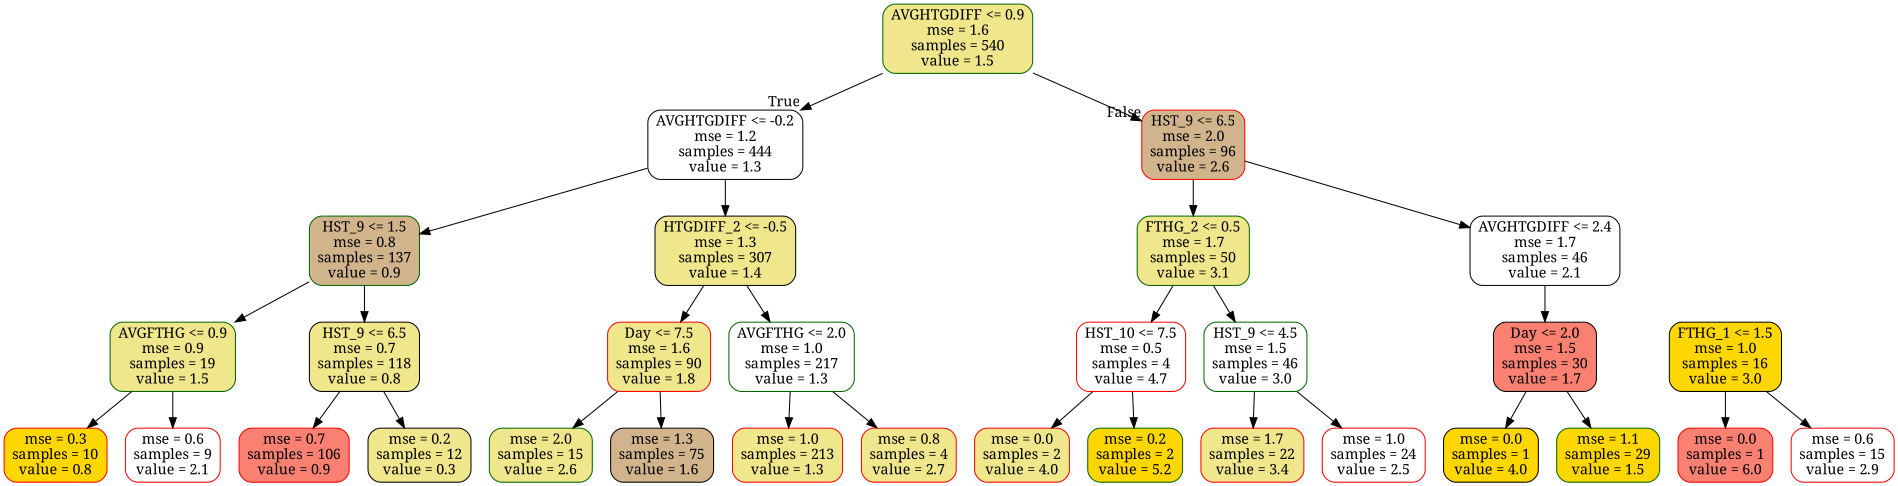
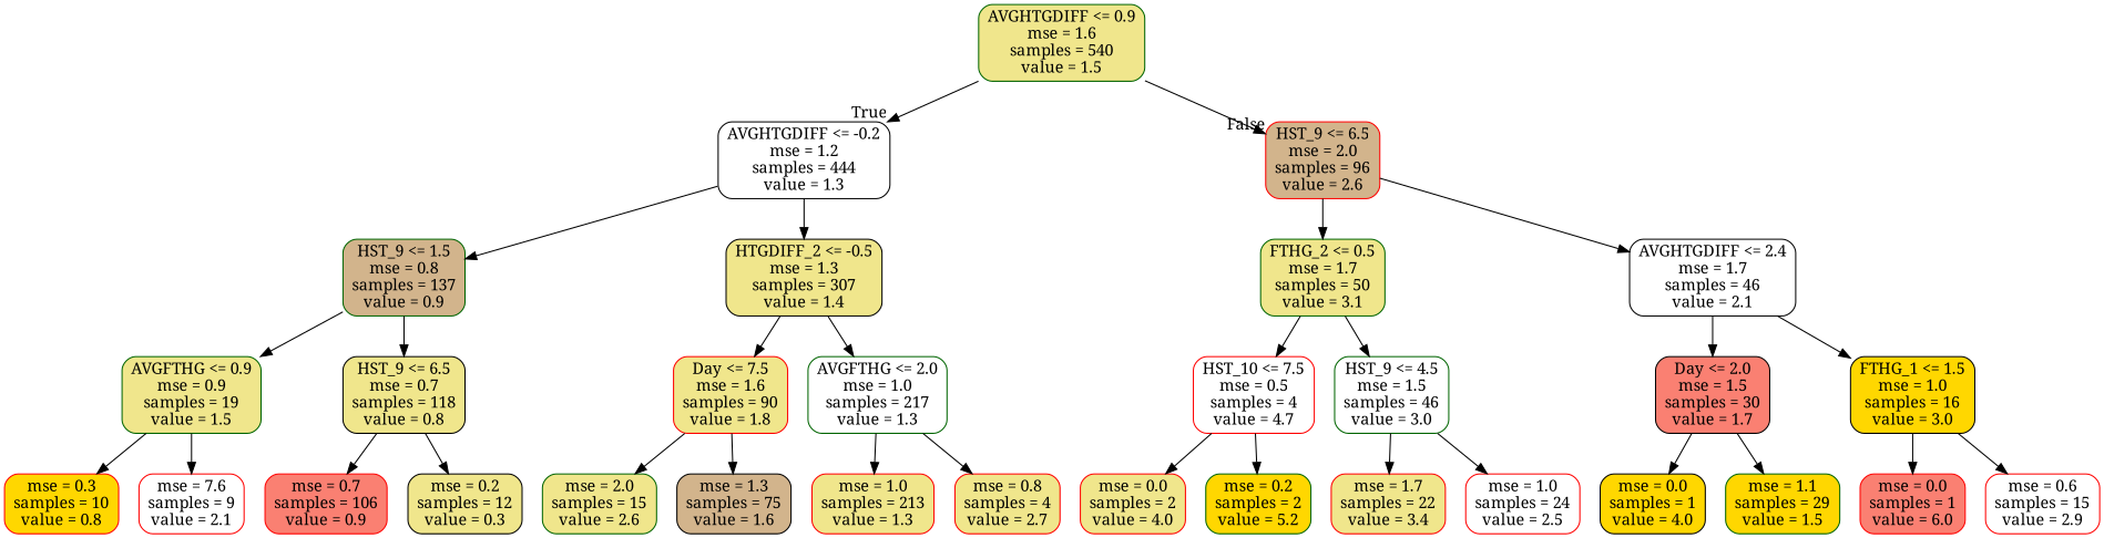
  digraph {
    fontname="Noto Serif"
    node [color=red fillcolor=khaki fontname="Noto Serif" shape=box style="rounded,filled"]
    edge [fontname="Noto Serif"]
    n1 [color=darkgreen label="AVGHTGDIFF <= 0.9\nmse = 1.6\nsamples = 540\nvalue = 1.5"]
    n2 [color=black fillcolor=white label="AVGHTGDIFF <= -0.2\nmse = 1.2\nsamples = 444\nvalue = 1.3"]
    n3 [fillcolor=tan label="HST_9 <= 6.5\nmse = 2.0\nsamples = 96\nvalue = 2.6"]
    n4 [color=darkgreen fillcolor=tan label="HST_9 <= 1.5\nmse = 0.8\nsamples = 137\nvalue = 0.9"]
    n5 [color=black label="HTGDIFF_2 <= -0.5\nmse = 1.3\nsamples = 307\nvalue = 1.4"]
    n6 [color=darkgreen label="FTHG_2 <= 0.5\nmse = 1.7\nsamples = 50\nvalue = 3.1"]
    n7 [color=black fillcolor=white label="AVGHTGDIFF <= 2.4\nmse = 1.7\nsamples = 46\nvalue = 2.1"]
    n8 [color=darkgreen label="AVGFTHG <= 0.9\nmse = 0.9\nsamples = 19\nvalue = 1.5"]
    n9 [color=black label="HST_9 <= 6.5\nmse = 0.7\nsamples = 118\nvalue = 0.8"]
    n10 [label="Day <= 7.5\nmse = 1.6\nsamples = 90\nvalue = 1.8"]
    n11 [color=darkgreen fillcolor=white label="AVGFTHG <= 2.0\nmse = 1.0\nsamples = 217\nvalue = 1.3"]
    n12 [fillcolor=gold label="mse = 0.3\nsamples = 10\nvalue = 0.8"]
-   n13 [fillcolor=white label="mse = 0.6\nsamples = 9\nvalue = 2.1"]
+   n13 [fillcolor=white label="mse = 7.6\nsamples = 9\nvalue = 2.1"]
    n14 [fillcolor=salmon label="mse = 0.7\nsamples = 106\nvalue = 0.9"]
    n15 [color=black label="mse = 0.2\nsamples = 12\nvalue = 0.3"]
    n16 [color=darkgreen label="mse = 2.0\nsamples = 15\nvalue = 2.6"]
    n17 [color=black fillcolor=tan label="mse = 1.3\nsamples = 75\nvalue = 1.6"]
    n18 [label="mse = 1.0\nsamples = 213\nvalue = 1.3"]
    n19 [label="mse = 0.8\nsamples = 4\nvalue = 2.7"]
    n20 [fillcolor=white label="HST_10 <= 7.5\nmse = 0.5\nsamples = 4\nvalue = 4.7"]
    n21 [color=darkgreen fillcolor=white label="HST_9 <= 4.5\nmse = 1.5\nsamples = 46\nvalue = 3.0"]
    n22 [color=black fillcolor=salmon label="Day <= 2.0\nmse = 1.5\nsamples = 30\nvalue = 1.7"]
    n23 [color=black fillcolor=gold label="FTHG_1 <= 1.5\nmse = 1.0\nsamples = 16\nvalue = 3.0"]
    n24 [label="mse = 0.0\nsamples = 2\nvalue = 4.0"]
    n25 [color=darkgreen fillcolor=gold label="mse = 0.2\nsamples = 2\nvalue = 5.2"]
    n26 [label="mse = 1.7\nsamples = 22\nvalue = 3.4"]
    n27 [fillcolor=white label="mse = 1.0\nsamples = 24\nvalue = 2.5"]
    n28 [color=black fillcolor=gold label="mse = 0.0\nsamples = 1\nvalue = 4.0"]
    n29 [color=darkgreen fillcolor=gold label="mse = 1.1\nsamples = 29\nvalue = 1.5"]
    n30 [fillcolor=salmon label="mse = 0.0\nsamples = 1\nvalue = 6.0"]
    n31 [fillcolor=white label="mse = 0.6\nsamples = 15\nvalue = 2.9"]
    n1 -> n2 [headlabel=True labelangle=45 labeldistance=2.5]
    n1 -> n3 [headlabel=False labelangle=-45 labeldistance=2.5]
    n2 -> n4
    n2 -> n5
    n3 -> n6
    n3 -> n7
    n4 -> n8
    n4 -> n9
    n5 -> n10
    n5 -> n11
    n6 -> n20
    n6 -> n21
    n7 -> n22
+   n7 -> n23
    n8 -> n12
    n8 -> n13
    n9 -> n14
    n9 -> n15
    n10 -> n16
    n10 -> n17
    n11 -> n18
    n11 -> n19
    n20 -> n24
    n20 -> n25
    n21 -> n26
    n21 -> n27
    n22 -> n28
    n22 -> n29
    n23 -> n30
    n23 -> n31
  }
